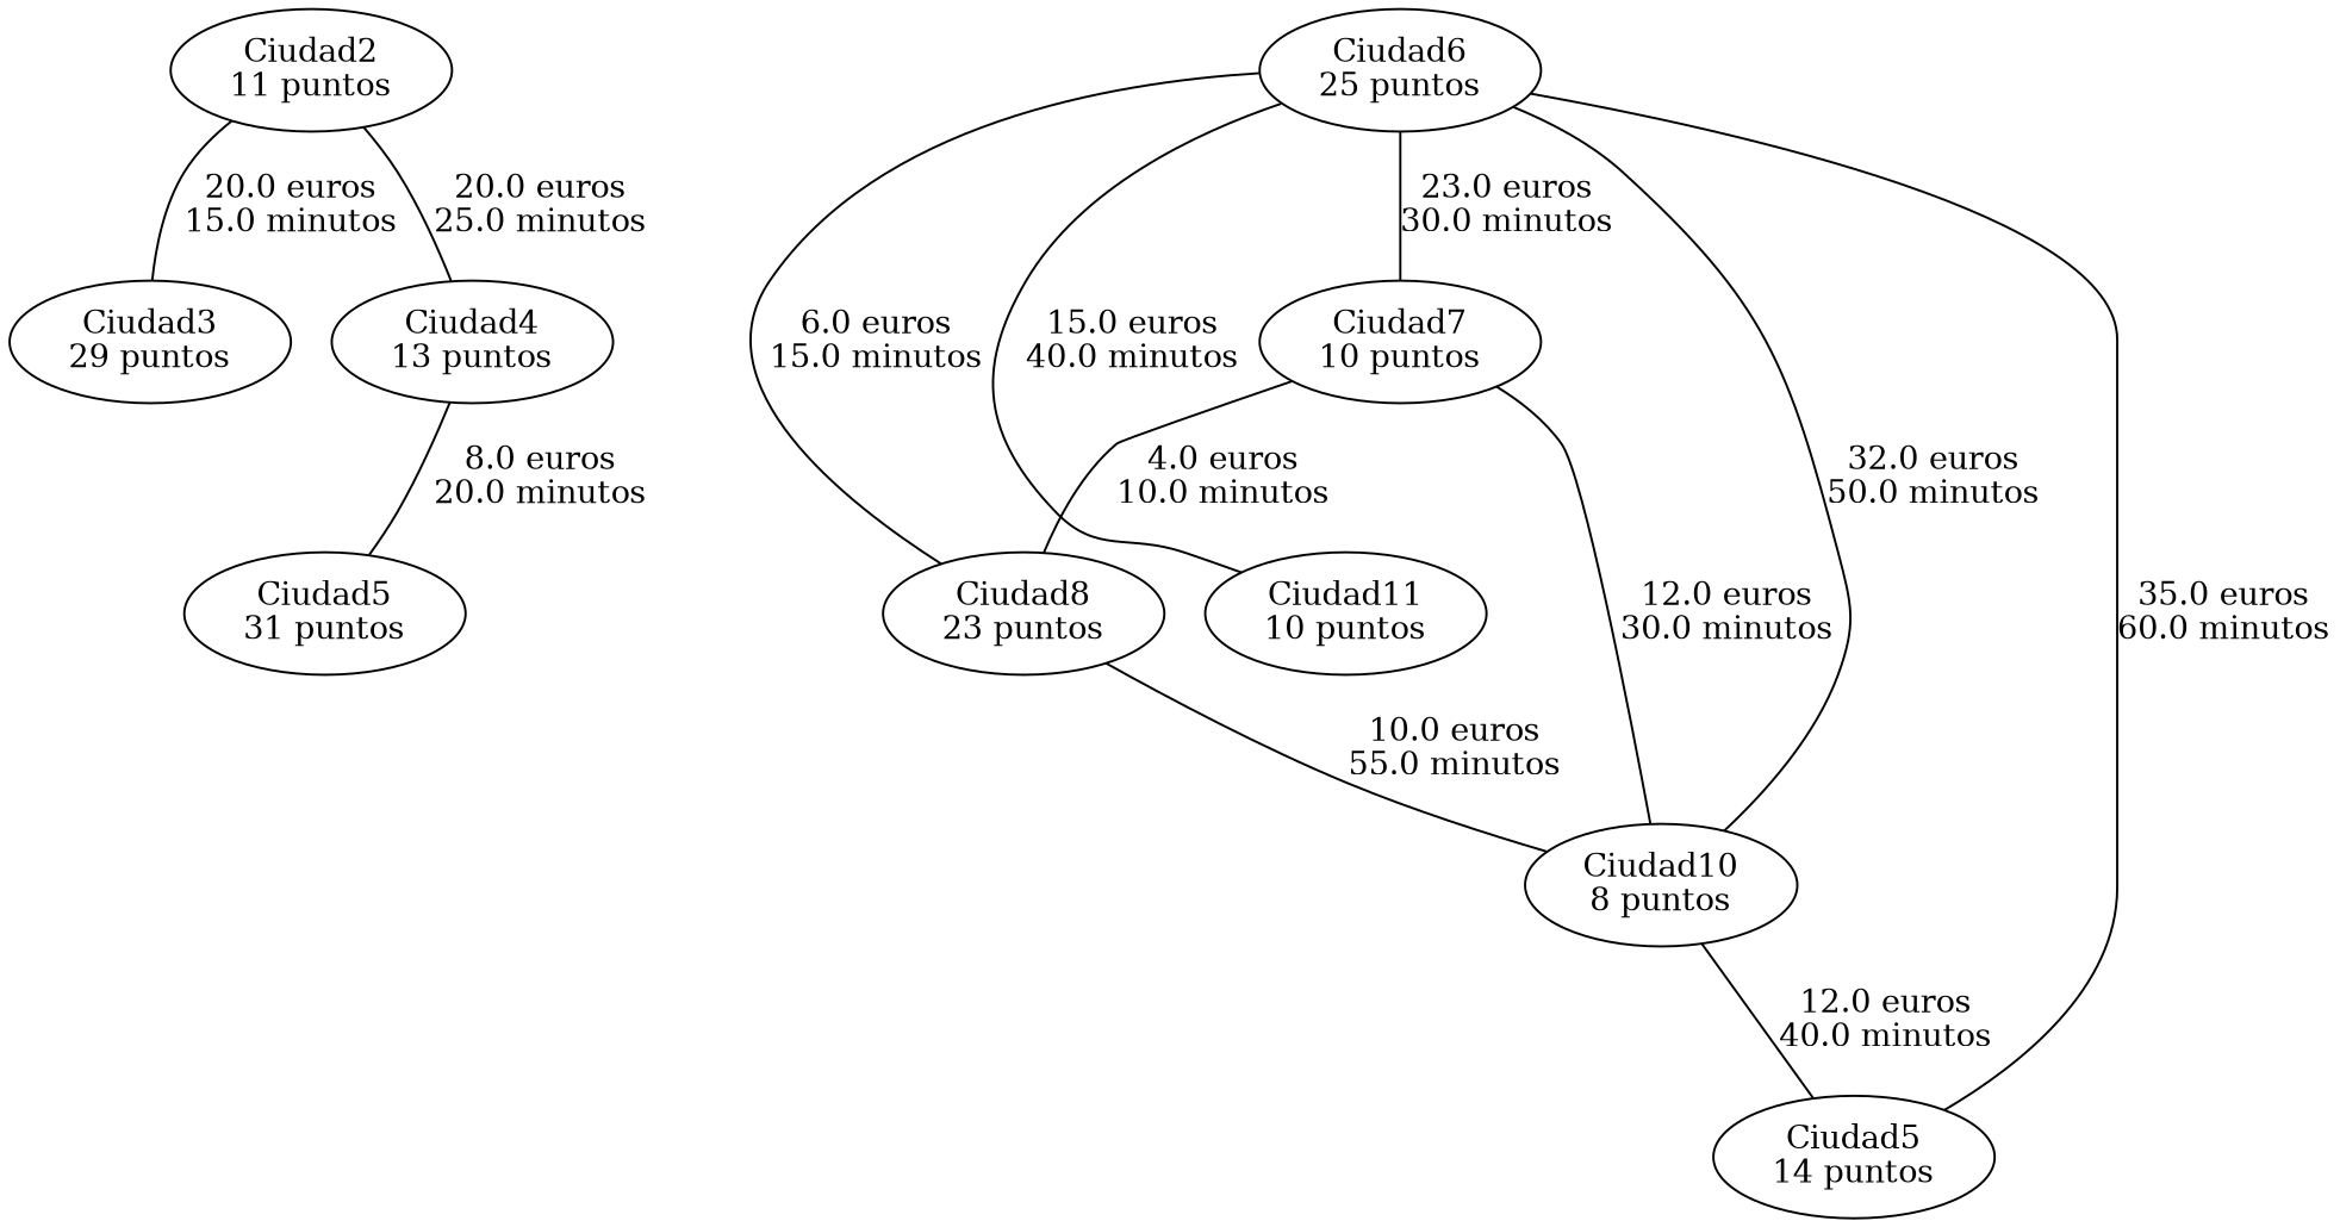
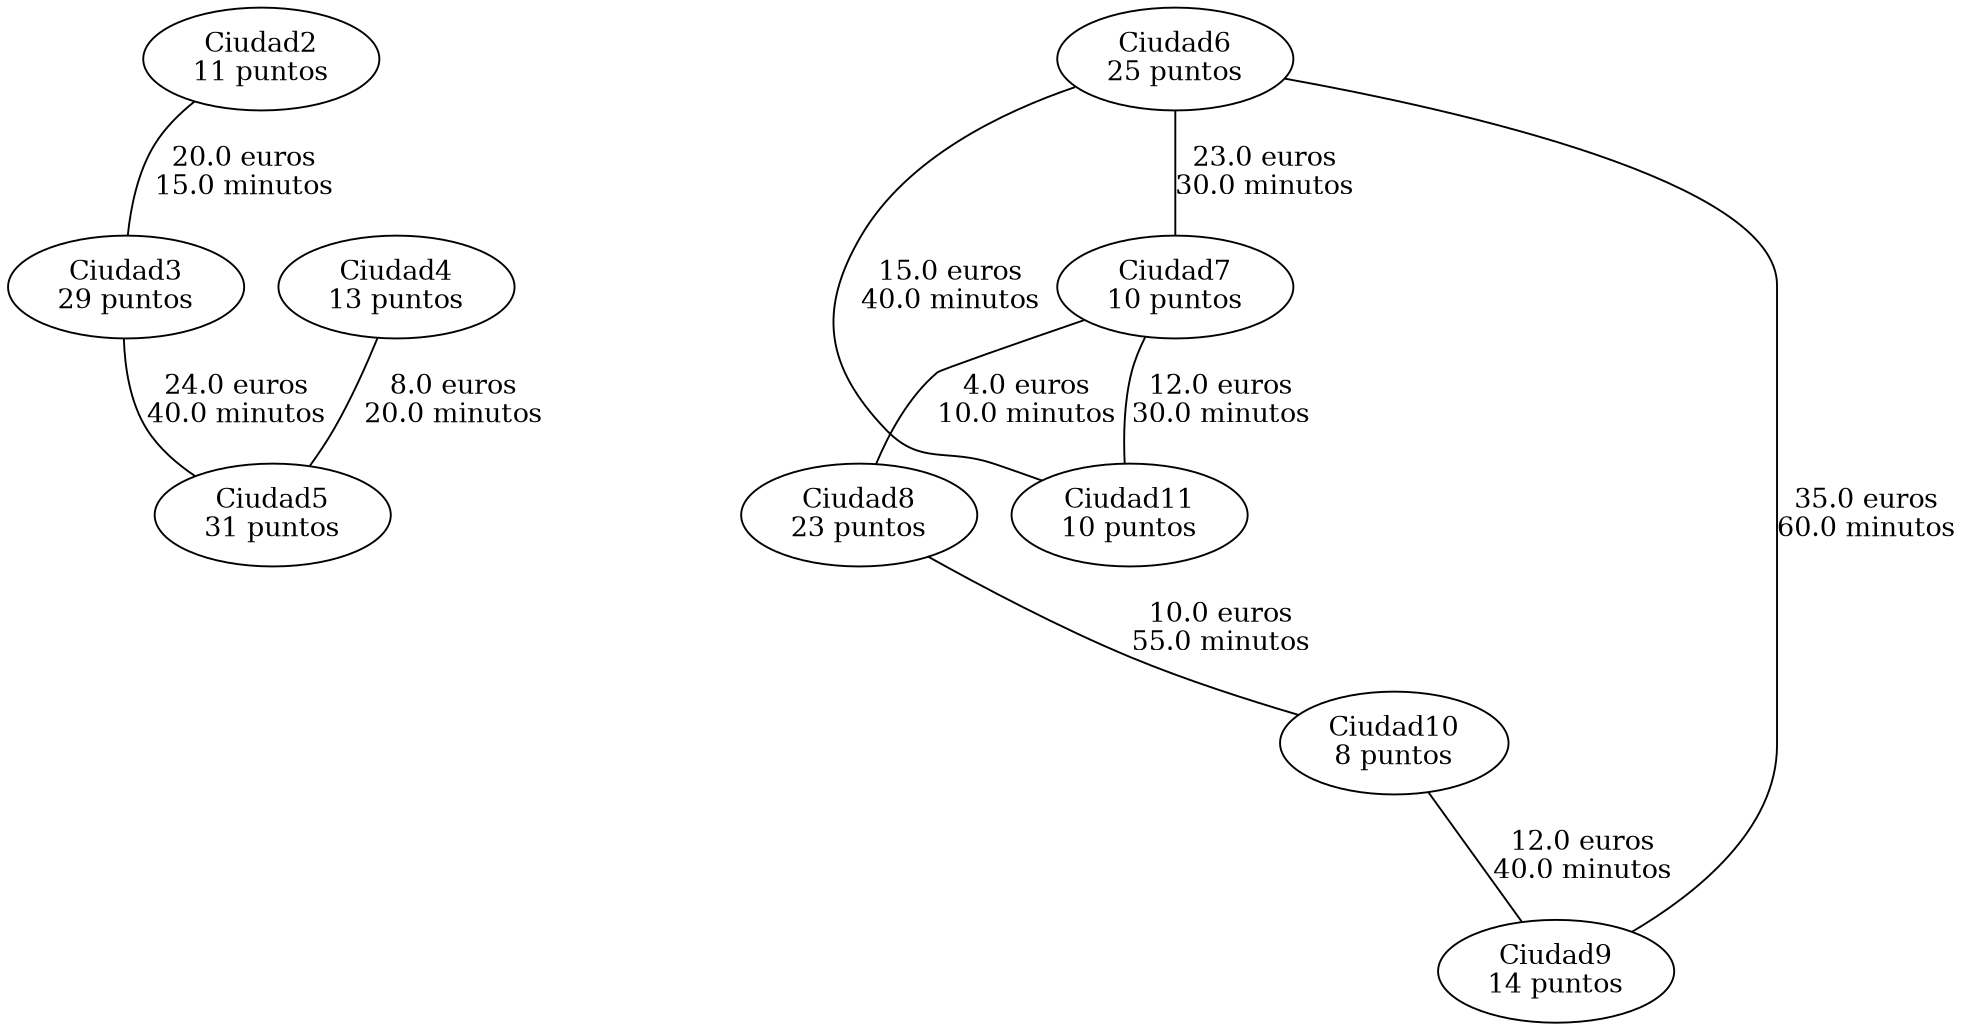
  strict graph {
    node [color=black]
    edge [color=black]
    n1 [label="Ciudad2\n11 puntos"]
    n2 [label="Ciudad3\n29 puntos"]
    n3 [label="Ciudad4\n13 puntos"]
    n4 [label="Ciudad5\n31 puntos"]
    n5 [label="Ciudad6\n25 puntos"]
    n6 [label="Ciudad7\n10 puntos"]
    n7 [label="Ciudad8\n23 puntos"]
    n8 [label="Ciudad10\n8 puntos"]
    n9 [label="Ciudad11\n10 puntos"]
-   n10 [label="Ciudad5\n14 puntos"]
+   n10 [label="Ciudad9\n14 puntos"]
    n1 -- n2 [label="20.0 euros\n15.0 minutos"]
-   n1 -- n3 [label="20.0 euros\n25.0 minutos"]
+   n2 -- n4 [label="24.0 euros\n40.0 minutos"]
    n3 -- n4 [label="8.0 euros\n20.0 minutos"]
    n5 -- n6 [label="23.0 euros\n30.0 minutos"]
-   n5 -- n7 [label="6.0 euros\n15.0 minutos"]
-   n5 -- n8 [label="32.0 euros\n50.0 minutos"]
    n6 -- n7 [label="4.0 euros\n10.0 minutos"]
-   n6 -- n8 [label="12.0 euros\n30.0 minutos"]
+   n6 -- n9 [label="12.0 euros\n30.0 minutos"]
    n7 -- n8 [label="10.0 euros\n55.0 minutos"]
    n8 -- n10 [label="12.0 euros\n40.0 minutos"]
    n9 -- n5 [label="15.0 euros\n40.0 minutos"]
    n10 -- n5 [label="35.0 euros\n60.0 minutos"]
  }
